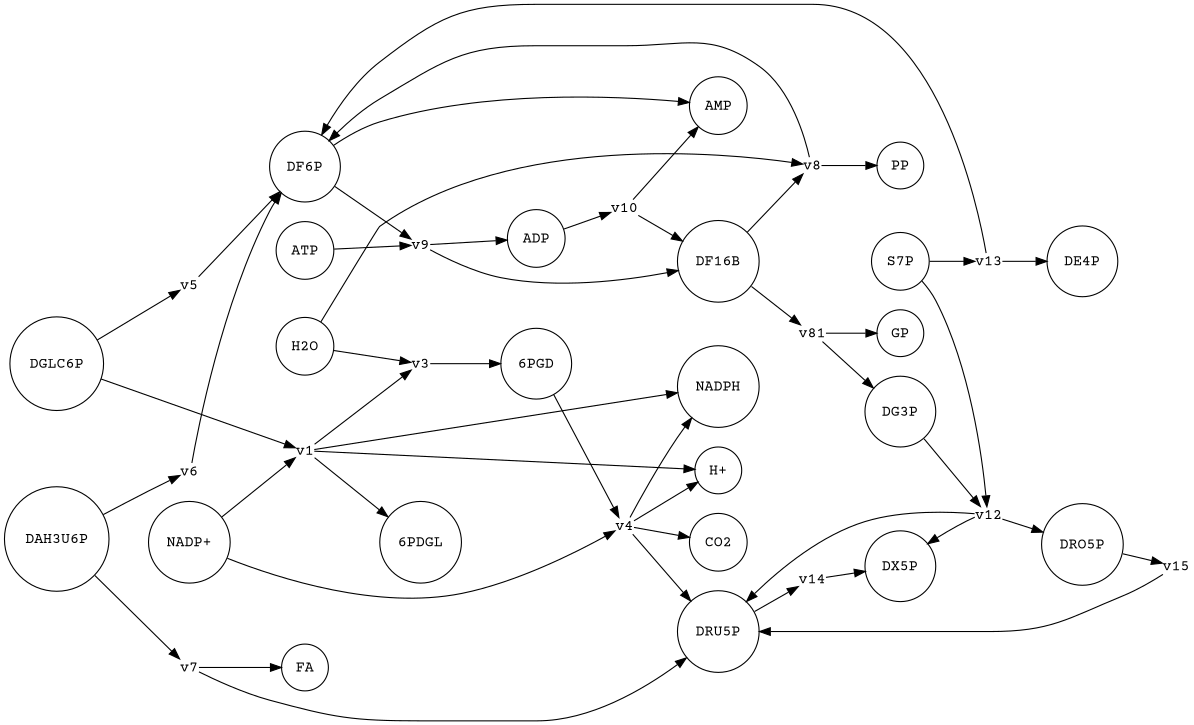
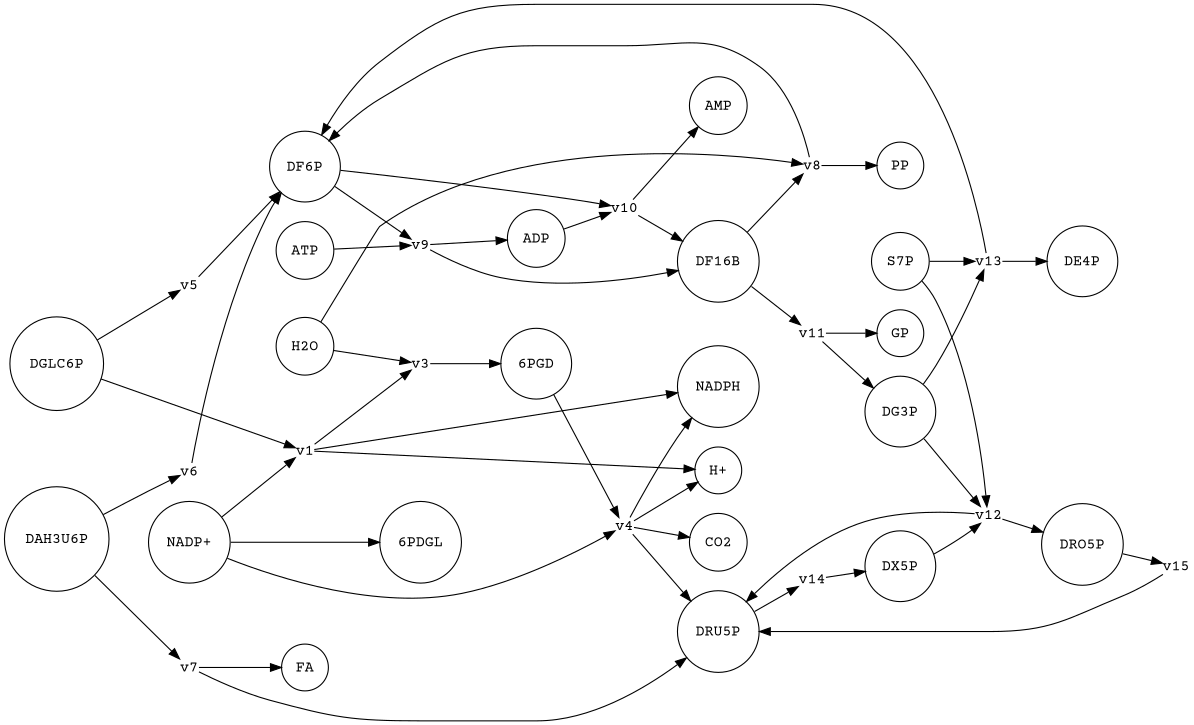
  digraph {
    fontname="Courier Prime"
    rankdir=LR
    node [fontname="Courier Prime" shape=circle]
    edge [fontname="Courier Prime"]
    n1 [label=DGLC6P]
    v1 [shape=plain]
    v5 [shape=plain]
    n4 [label="6PDGL"]
    v3 [shape=plain]
    n6 [label=NADPH]
    n7 [label="H+"]
    n8 [label=DF6P]
    n9 [label="NADP+"]
    v4 [shape=plain]
    n11 [label=DRU5P]
    n12 [label=CO2]
    n13 [label="6PGD"]
    n14 [label=H2O]
    v8 [shape=plain]
    n16 [label=PP]
    v14 [shape=plain]
    n18 [label=DX5P]
    v9 [shape=plain]
    v10 [shape=plain]
    n21 [label=DF16B]
    n22 [label=ADP]
    n23 [label=AMP]
    n24 [label=DAH3U6P]
    v6 [shape=plain]
    v7 [shape=plain]
    n27 [label=FA]
-   v11 [shape=plain label=v81]
+   v11 [shape=plain]
    n29 [label=GP]
    n30 [label=DG3P]
    n31 [label=ATP]
    v12 [shape=plain]
    v13 [shape=plain]
    n34 [label=DRO5P]
    n35 [label=DE4P]
    n36 [label=S7P]
    v15 [shape=plain]
    n1 -> v1
    n1 -> v5
-   v1 -> n4
+   n9 -> n4
    v1 -> v3
    v1 -> n6
    v1 -> n7
    v5 -> n8
    v3 -> n13
    n8 -> v9
-   n8 -> n23
+   n8 -> v10
    n9 -> v1
    n9 -> v4
    v4 -> n6
    v4 -> n7
    v4 -> n11
    v4 -> n12
    n11 -> v14
    n13 -> v4
    n14 -> v3
    n14 -> v8
    v8 -> n8
    v8 -> n16
    v14 -> n18
    v9 -> n21
    v9 -> n22
    v10 -> n21
    v10 -> n23
    n21 -> v8
    n21 -> v11
    n22 -> v10
    n24 -> v6
    n24 -> v7
    v6 -> n8
    v7 -> n11
    v7 -> n27
    v11 -> n29
    v11 -> n30
    n30 -> v12
+   n30 -> v13
    n31 -> v9
    v12 -> n11
-   v12 -> n18
+   n18 -> v12
    v12 -> n34
    v13 -> n8
    v13 -> n35
    n34 -> v15
    n36 -> v12
    n36 -> v13
    v15 -> n11
  }
